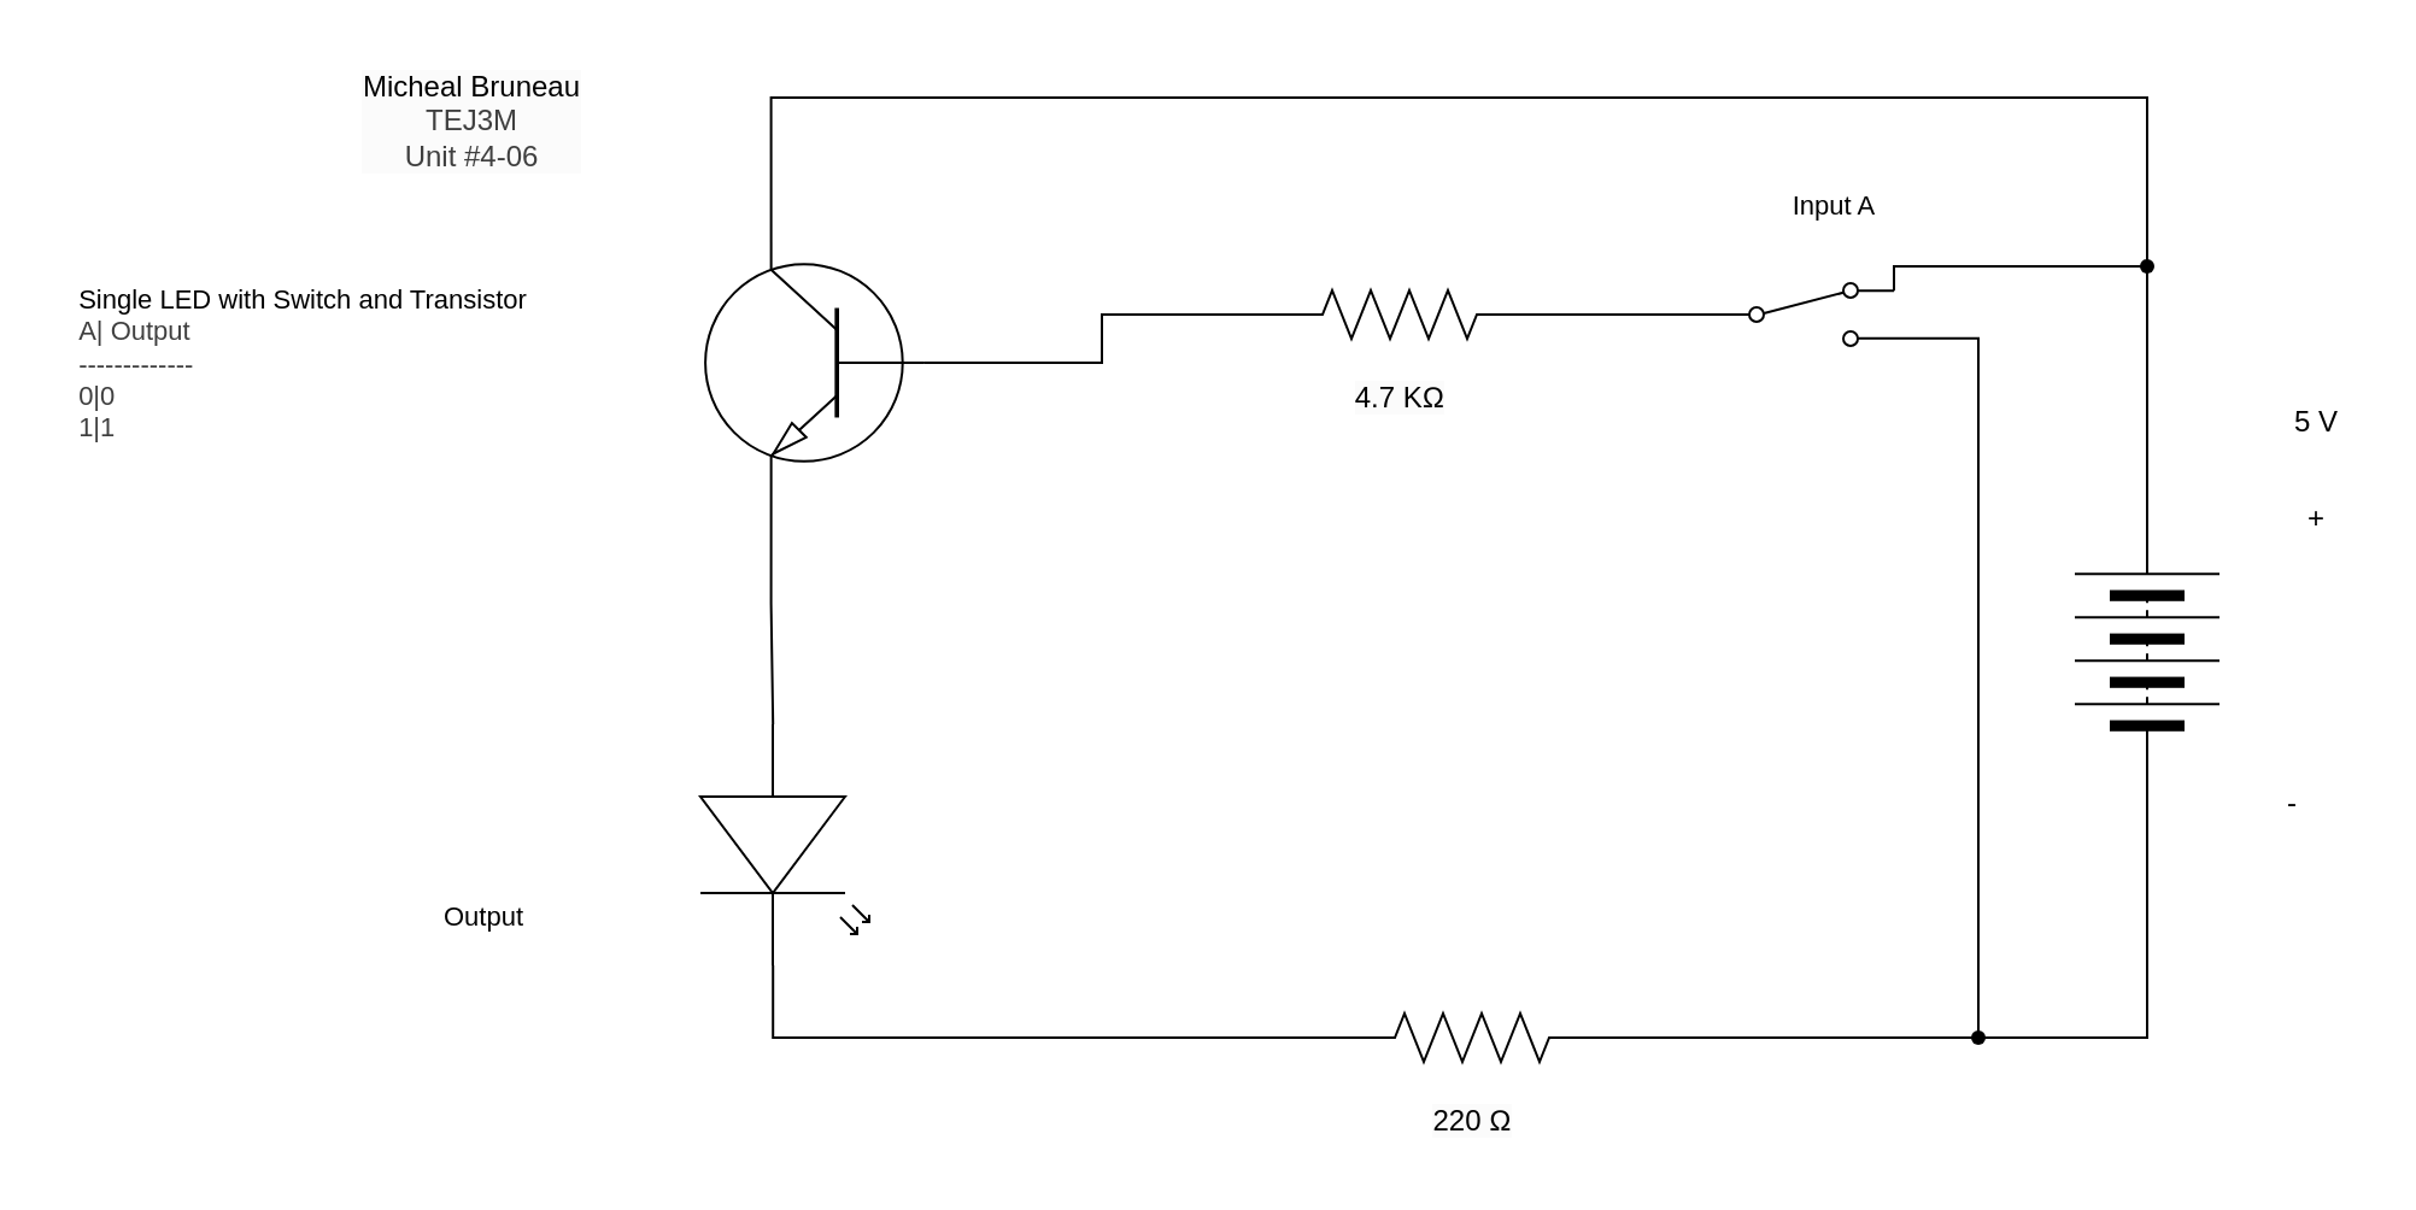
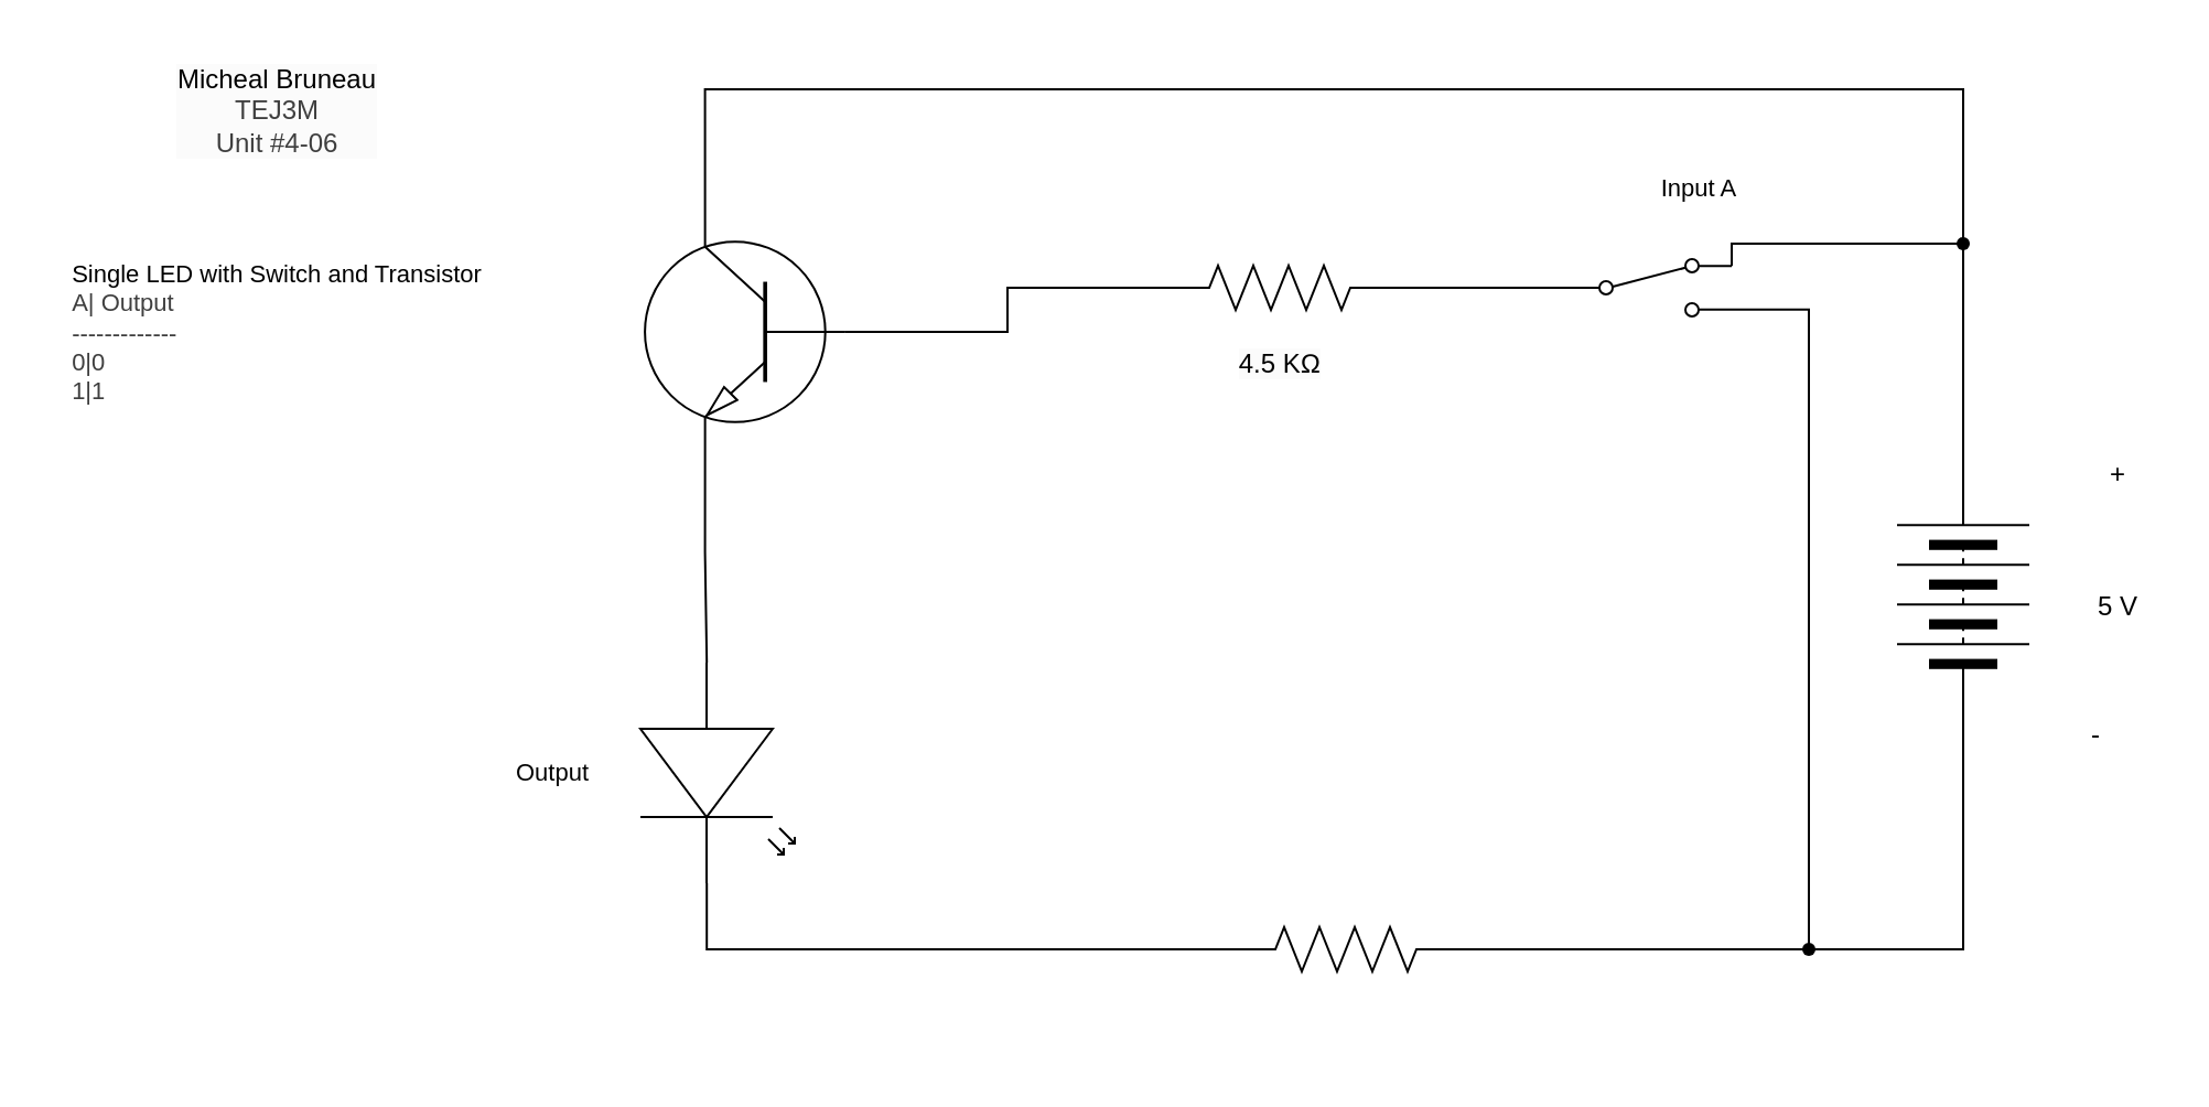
  <mxCell id="0" />
  <mxCell id="1" parent="0" />
- <mxCell id="2" value="&lt;span style=&quot;scrollbar-color: rgb(226, 226, 226) rgb(251, 251, 251); background-color: rgb(251, 251, 251); color: rgb(0, 0, 0);&quot;&gt;Micheal Bruneau&lt;/span&gt;&lt;div style=&quot;scrollbar-color: rgb(226, 226, 226) rgb(251, 251, 251); background-color: rgb(251, 251, 251); color: rgb(63, 63, 63);&quot;&gt;TEJ3M&lt;/div&gt;&lt;div style=&quot;scrollbar-color: rgb(226, 226, 226) rgb(251, 251, 251); background-color: rgb(251, 251, 251); color: rgb(63, 63, 63);&quot;&gt;Unit #4-06&lt;/div&gt;" style="text;html=1;align=center;verticalAlign=middle;resizable=0;points=[];autosize=1;strokeColor=none;fillColor=none;" parent="1" vertex="1"><mxGeometry x="140" y="20" width="110" height="60" as="geometry" /></mxCell>
+ <mxCell id="2" value="&lt;span style=&quot;scrollbar-color: rgb(226, 226, 226) rgb(251, 251, 251); background-color: rgb(251, 251, 251); color: rgb(0, 0, 0);&quot;&gt;Micheal Bruneau&lt;/span&gt;&lt;div style=&quot;scrollbar-color: rgb(226, 226, 226) rgb(251, 251, 251); background-color: rgb(251, 251, 251); color: rgb(63, 63, 63);&quot;&gt;TEJ3M&lt;/div&gt;&lt;div style=&quot;scrollbar-color: rgb(226, 226, 226) rgb(251, 251, 251); background-color: rgb(251, 251, 251); color: rgb(63, 63, 63);&quot;&gt;Unit #4-06&lt;/div&gt;" style="text;html=1;align=center;verticalAlign=middle;resizable=0;points=[];autosize=1;strokeColor=none;fillColor=none;" parent="1" vertex="1"><mxGeometry x="70" y="20" width="110" height="60" as="geometry" /></mxCell>
  <mxCell id="3" value="&lt;span style=&quot;color: rgb(0, 0, 0); font-size: 11px; text-align: left; background-color: rgb(255, 255, 255);&quot;&gt;Single LED with Switch and Transistor&lt;/span&gt;&lt;div style=&quot;color: rgb(63, 63, 63); scrollbar-color: rgb(226, 226, 226) rgb(251, 251, 251); font-size: 11px; text-align: left;&quot;&gt;A| Output&lt;/div&gt;&lt;div style=&quot;color: rgb(63, 63, 63); scrollbar-color: rgb(226, 226, 226) rgb(251, 251, 251); font-size: 11px; text-align: left;&quot;&gt;-------------&lt;/div&gt;&lt;div style=&quot;color: rgb(63, 63, 63); scrollbar-color: rgb(226, 226, 226) rgb(251, 251, 251); font-size: 11px; text-align: left;&quot;&gt;0|0&lt;/div&gt;&lt;div style=&quot;color: rgb(63, 63, 63); scrollbar-color: rgb(226, 226, 226) rgb(251, 251, 251); font-size: 11px; text-align: left;&quot;&gt;1|1&lt;/div&gt;" style="text;html=1;align=center;verticalAlign=middle;resizable=0;points=[];autosize=1;strokeColor=none;fillColor=none;" parent="1" vertex="1"><mxGeometry x="20" y="110" width="210" height="80" as="geometry" /></mxCell>
  <mxCell id="4" value="" style="pointerEvents=1;verticalLabelPosition=bottom;shadow=0;dashed=0;align=center;html=1;verticalAlign=top;shape=mxgraph.electrical.miscellaneous.batteryStack;rotation=-90;" parent="1" vertex="1"><mxGeometry x="840" y="240" width="100" height="60" as="geometry" /></mxCell>
  <mxCell id="5" value="+" style="text;html=1;align=center;verticalAlign=middle;resizable=0;points=[];autosize=1;strokeColor=none;fillColor=none;" parent="1" vertex="1"><mxGeometry x="945" y="200" width="30" height="30" as="geometry" /></mxCell>
  <mxCell id="6" value="-" style="text;html=1;align=center;verticalAlign=middle;resizable=0;points=[];autosize=1;strokeColor=none;fillColor=none;" parent="1" vertex="1"><mxGeometry x="935" y="318" width="30" height="30" as="geometry" /></mxCell>
- <mxCell id="7" value="5 V" style="text;html=1;align=center;verticalAlign=middle;resizable=0;points=[];autosize=1;strokeColor=none;fillColor=none;" parent="1" vertex="1"><mxGeometry x="940" y="160" width="40" height="30" as="geometry" /></mxCell>
+ <mxCell id="7" value="5 V" style="text;html=1;align=center;verticalAlign=middle;resizable=0;points=[];autosize=1;strokeColor=none;fillColor=none;" parent="1" vertex="1"><mxGeometry x="940" y="260" width="40" height="30" as="geometry" /></mxCell>
  <mxCell id="8" value="" style="verticalLabelPosition=bottom;shadow=0;dashed=0;align=center;html=1;verticalAlign=top;shape=mxgraph.electrical.transistors.npn_transistor_1;rotation=-180;flipV=1;" parent="1" vertex="1"><mxGeometry x="290" y="100" width="95" height="100" as="geometry" /></mxCell>
  <mxCell id="9" style="edgeStyle=orthogonalEdgeStyle;shape=connector;curved=0;rounded=0;html=1;exitX=1;exitY=0.5;exitDx=0;exitDy=0;entryX=0.7;entryY=0;entryDx=0;entryDy=0;entryPerimeter=0;strokeColor=default;align=center;verticalAlign=middle;fontFamily=Helvetica;fontSize=11;fontColor=default;labelBackgroundColor=default;endArrow=none;endFill=0;" parent="1" source="4" target="8" edge="1"><mxGeometry relative="1" as="geometry"><Array as="points"><mxPoint x="890" y="40" /><mxPoint x="319" y="40" /></Array></mxGeometry></mxCell>
  <mxCell id="10" value="" style="pointerEvents=1;verticalLabelPosition=bottom;shadow=0;dashed=0;align=center;html=1;verticalAlign=top;shape=mxgraph.electrical.resistors.resistor_2;fontFamily=Helvetica;fontSize=11;fontColor=default;labelBackgroundColor=default;" parent="1" vertex="1"><mxGeometry x="530" y="120" width="100" height="20" as="geometry" /></mxCell>
  <mxCell id="11" style="edgeStyle=orthogonalEdgeStyle;shape=connector;curved=0;rounded=0;html=1;exitDx=0;exitDy=0;exitPerimeter=0;entryX=0;entryY=0.5;entryDx=0;entryDy=0;strokeColor=default;align=center;verticalAlign=middle;fontFamily=Helvetica;fontSize=11;fontColor=default;labelBackgroundColor=default;endArrow=none;endFill=0;" parent="1" source="21" target="4" edge="1"><mxGeometry relative="1" as="geometry" /></mxCell>
  <mxCell id="12" style="edgeStyle=orthogonalEdgeStyle;shape=connector;curved=0;rounded=0;html=1;exitX=1;exitY=0.5;exitDx=0;exitDy=0;exitPerimeter=0;strokeColor=default;align=center;verticalAlign=middle;fontFamily=Helvetica;fontSize=11;fontColor=default;labelBackgroundColor=default;endArrow=none;endFill=0;entryX=1;entryY=0.88;entryDx=0;entryDy=0;" parent="1" source="13" target="27" edge="1"><mxGeometry relative="1" as="geometry"><mxPoint x="800" y="150" as="targetPoint" /><Array as="points"><mxPoint x="820" y="430" /><mxPoint x="820" y="140" /></Array></mxGeometry></mxCell>
  <mxCell id="13" value="" style="pointerEvents=1;verticalLabelPosition=bottom;shadow=0;dashed=0;align=center;html=1;verticalAlign=top;shape=mxgraph.electrical.resistors.resistor_2;fontFamily=Helvetica;fontSize=11;fontColor=default;labelBackgroundColor=default;" parent="1" vertex="1"><mxGeometry x="560" y="420" width="100" height="20" as="geometry" /></mxCell>
  <mxCell id="14" value="" style="shape=waypoint;sketch=0;fillStyle=solid;size=6;pointerEvents=1;points=[];fillColor=none;resizable=0;rotatable=0;perimeter=centerPerimeter;snapToPoint=1;fontFamily=Helvetica;fontSize=11;fontColor=default;labelBackgroundColor=default;" parent="1" vertex="1"><mxGeometry x="880" y="100" width="20" height="20" as="geometry" /></mxCell>
  <mxCell id="15" style="edgeStyle=orthogonalEdgeStyle;shape=connector;curved=0;rounded=0;html=1;exitX=1;exitY=0.5;exitDx=0;exitDy=0;entryX=1;entryY=0.12;entryDx=0;entryDy=0;strokeColor=default;align=center;verticalAlign=middle;fontFamily=Helvetica;fontSize=11;fontColor=default;labelBackgroundColor=default;endArrow=none;endFill=0;" parent="1" source="4" target="27" edge="1"><mxGeometry relative="1" as="geometry"><Array as="points"><mxPoint x="890" y="110" /><mxPoint x="785" y="110" /></Array><mxPoint x="800" y="110" as="targetPoint" /></mxGeometry></mxCell>
  <mxCell id="16" style="edgeStyle=orthogonalEdgeStyle;shape=connector;curved=0;rounded=0;html=1;exitX=0;exitY=0.5;exitDx=0;exitDy=0;exitPerimeter=0;entryX=0;entryY=0.5;entryDx=0;entryDy=0;entryPerimeter=0;strokeColor=default;align=center;verticalAlign=middle;fontFamily=Helvetica;fontSize=11;fontColor=default;labelBackgroundColor=default;endArrow=none;endFill=0;" parent="1" source="8" target="10" edge="1"><mxGeometry relative="1" as="geometry" /></mxCell>
  <mxCell id="17" value="" style="verticalLabelPosition=bottom;shadow=0;dashed=0;align=center;html=1;verticalAlign=top;shape=mxgraph.electrical.opto_electronics.led_2;pointerEvents=1;fontFamily=Helvetica;fontSize=11;fontColor=default;labelBackgroundColor=default;direction=south;" parent="1" vertex="1"><mxGeometry x="290" y="300" width="70" height="100" as="geometry" /></mxCell>
  <mxCell id="18" style="edgeStyle=orthogonalEdgeStyle;shape=connector;curved=0;rounded=0;html=1;exitX=0.7;exitY=1;exitDx=0;exitDy=0;exitPerimeter=0;entryX=0;entryY=0.57;entryDx=0;entryDy=0;entryPerimeter=0;strokeColor=default;align=center;verticalAlign=middle;fontFamily=Helvetica;fontSize=11;fontColor=default;labelBackgroundColor=default;endArrow=none;endFill=0;" parent="1" source="8" target="17" edge="1"><mxGeometry relative="1" as="geometry" /></mxCell>
  <mxCell id="19" style="edgeStyle=orthogonalEdgeStyle;shape=connector;curved=0;rounded=0;html=1;exitX=1;exitY=0.57;exitDx=0;exitDy=0;exitPerimeter=0;entryX=0;entryY=0.5;entryDx=0;entryDy=0;entryPerimeter=0;strokeColor=default;align=center;verticalAlign=middle;fontFamily=Helvetica;fontSize=11;fontColor=default;labelBackgroundColor=default;endArrow=none;endFill=0;" parent="1" source="17" target="13" edge="1"><mxGeometry relative="1" as="geometry" /></mxCell>
  <mxCell id="20" value="" style="edgeStyle=orthogonalEdgeStyle;shape=connector;curved=0;rounded=0;html=1;exitX=1;exitY=0.5;exitDx=0;exitDy=0;exitPerimeter=0;entryDx=0;entryDy=0;strokeColor=default;align=center;verticalAlign=middle;fontFamily=Helvetica;fontSize=11;fontColor=default;labelBackgroundColor=default;endArrow=none;endFill=0;" parent="1" source="13" target="21" edge="1"><mxGeometry relative="1" as="geometry"><mxPoint x="660" y="430" as="sourcePoint" /><mxPoint x="890" y="320" as="targetPoint" /></mxGeometry></mxCell>
  <mxCell id="21" value="" style="shape=waypoint;sketch=0;fillStyle=solid;size=6;pointerEvents=1;points=[];fillColor=none;resizable=0;rotatable=0;perimeter=centerPerimeter;snapToPoint=1;fontFamily=Helvetica;fontSize=11;fontColor=default;labelBackgroundColor=default;" parent="1" vertex="1"><mxGeometry x="810" y="420" width="20" height="20" as="geometry" /></mxCell>
- <mxCell id="22" value="Input A" style="text;html=1;align=center;verticalAlign=middle;resizable=0;points=[];autosize=1;strokeColor=none;fillColor=none;fontFamily=Helvetica;fontSize=11;fontColor=default;labelBackgroundColor=default;" parent="1" vertex="1"><mxGeometry x="730" y="70" width="60" height="30" as="geometry" /></mxCell>
- <mxCell id="23" value="&lt;span style=&quot;color: rgb(0, 0, 0); font-size: 12px; background-color: rgb(251, 251, 251);&quot;&gt;220 Ω&lt;/span&gt;" style="text;html=1;align=center;verticalAlign=middle;resizable=0;points=[];autosize=1;strokeColor=none;fillColor=none;fontFamily=Helvetica;fontSize=11;fontColor=default;labelBackgroundColor=default;" parent="1" vertex="1"><mxGeometry x="580" y="450" width="60" height="30" as="geometry" /></mxCell>
- <mxCell id="24" value="&lt;span style=&quot;font-size: 12px; background-color: rgb(251, 251, 251);&quot;&gt;4.7 KΩ&lt;/span&gt;" style="text;html=1;align=center;verticalAlign=middle;resizable=0;points=[];autosize=1;strokeColor=none;fillColor=none;fontFamily=Helvetica;fontSize=11;fontColor=default;labelBackgroundColor=default;" parent="1" vertex="1"><mxGeometry x="550" y="150" width="60" height="30" as="geometry" /></mxCell>
- <mxCell id="25" value="Output" style="text;html=1;align=center;verticalAlign=middle;resizable=0;points=[];autosize=1;strokeColor=none;fillColor=none;fontFamily=Helvetica;fontSize=11;fontColor=default;labelBackgroundColor=default;" parent="1" vertex="1"><mxGeometry x="170" y="365" width="60" height="30" as="geometry" /></mxCell>
+ <mxCell id="22" value="Input A" style="text;html=1;align=center;verticalAlign=middle;resizable=0;points=[];autosize=1;strokeColor=none;fillColor=none;fontFamily=Helvetica;fontSize=11;fontColor=default;labelBackgroundColor=default;" parent="1" vertex="1"><mxGeometry x="740" y="70" width="60" height="30" as="geometry" /></mxCell>
+ <mxCell id="24" value="&lt;span style=&quot;font-size: 12px; background-color: rgb(251, 251, 251);&quot;&gt;4.5 KΩ&lt;/span&gt;" style="text;html=1;align=center;verticalAlign=middle;resizable=0;points=[];autosize=1;strokeColor=none;fillColor=none;fontFamily=Helvetica;fontSize=11;fontColor=default;labelBackgroundColor=default;" parent="1" vertex="1"><mxGeometry x="550" y="150" width="60" height="30" as="geometry" /></mxCell>
+ <mxCell id="25" value="Output" style="text;html=1;align=center;verticalAlign=middle;resizable=0;points=[];autosize=1;strokeColor=none;fillColor=none;fontFamily=Helvetica;fontSize=11;fontColor=default;labelBackgroundColor=default;" parent="1" vertex="1"><mxGeometry x="220" y="335" width="60" height="30" as="geometry" /></mxCell>
  <mxCell id="26" value="" style="shape=connector;rounded=0;html=1;exitX=1;exitY=0.5;exitDx=0;exitDy=0;exitPerimeter=0;entryDx=0;entryDy=0;entryPerimeter=0;strokeColor=default;align=center;verticalAlign=middle;fontFamily=Helvetica;fontSize=11;fontColor=default;labelBackgroundColor=default;endArrow=none;endFill=0;" parent="1" source="10" edge="1"><mxGeometry relative="1" as="geometry"><mxPoint x="630" y="130" as="sourcePoint" /><mxPoint x="710" y="130" as="targetPoint" /></mxGeometry></mxCell>
  <mxCell id="27" value="" style="html=1;shape=mxgraph.electrical.electro-mechanical.twoWaySwitch;aspect=fixed;elSwitchState=2;" parent="1" vertex="1"><mxGeometry x="710" y="117" width="75" height="26" as="geometry" /></mxCell>
